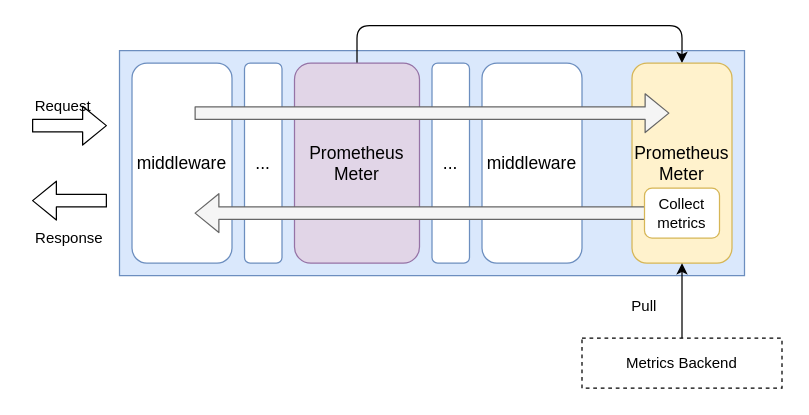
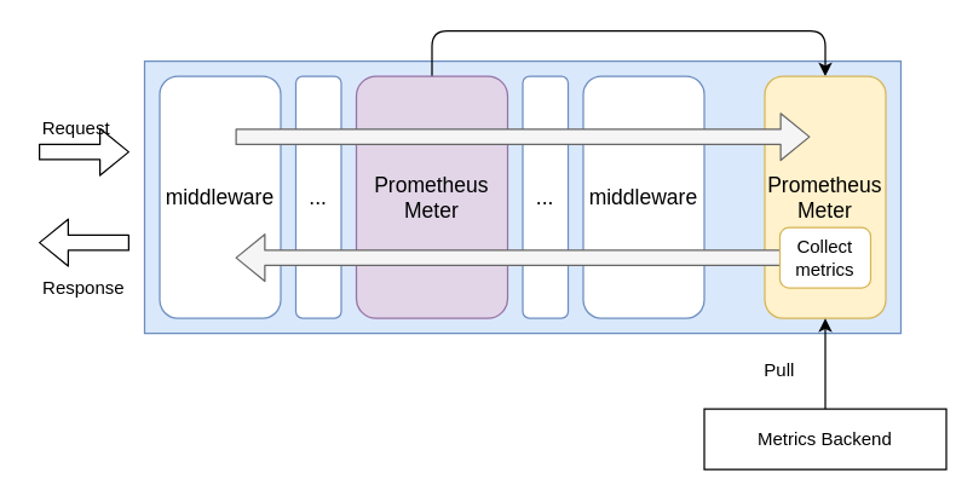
  <mxCell id="0" />
  <mxCell id="1" parent="0" />
  <mxCell id="2" value="" style="rounded=0;whiteSpace=wrap;html=1;fillColor=#dae8fc;strokeColor=#6c8ebf;shadow=0;" parent="1" vertex="1"><mxGeometry x="95" y="40" width="500" height="180" as="geometry" /></mxCell>
  <mxCell id="3" style="edgeStyle=elbowEdgeStyle;html=1;exitX=0.5;exitY=0;exitDx=0;exitDy=0;entryX=0.5;entryY=0;entryDx=0;entryDy=0;" edge="1" parent="1" source="4" target="5"><mxGeometry relative="1" as="geometry"><Array as="points"><mxPoint x="415" y="20" /></Array></mxGeometry></mxCell>
  <mxCell id="4" value="Prometheus&lt;br&gt;Meter" style="rounded=1;whiteSpace=wrap;html=1;fontSize=14;strokeColor=#9673a6;fillColor=#e1d5e7;arcSize=13;" vertex="1" parent="1"><mxGeometry x="235" y="50" width="100" height="160" as="geometry" /></mxCell>
  <mxCell id="5" value="Prometheus&lt;br&gt;Meter" style="rounded=1;whiteSpace=wrap;html=1;fontSize=14;strokeColor=#d6b656;fillColor=#fff2cc;" parent="1" vertex="1"><mxGeometry x="505" y="50" width="80" height="160" as="geometry" /></mxCell>
  <mxCell id="6" value="middleware" style="rounded=1;whiteSpace=wrap;html=1;fontSize=14;strokeColor=#6c8ebf;fillColor=default;" parent="1" vertex="1"><mxGeometry x="105" y="50" width="80" height="160" as="geometry" /></mxCell>
  <mxCell id="7" value="..." style="rounded=1;whiteSpace=wrap;html=1;fontSize=14;strokeColor=#6c8ebf;fillColor=default;" parent="1" vertex="1"><mxGeometry x="195" y="50" width="30" height="160" as="geometry" /></mxCell>
  <mxCell id="8" value="middleware" style="rounded=1;whiteSpace=wrap;html=1;fontSize=14;strokeColor=#6c8ebf;fillColor=default;" parent="1" vertex="1"><mxGeometry x="385" y="50" width="80" height="160" as="geometry" /></mxCell>
  <mxCell id="9" value="..." style="rounded=1;whiteSpace=wrap;html=1;fontSize=14;strokeColor=#6c8ebf;fillColor=default;" parent="1" vertex="1"><mxGeometry x="345" y="50" width="30" height="160" as="geometry" /></mxCell>
  <mxCell id="10" value="" style="shape=flexArrow;endArrow=classic;html=1;" parent="1" edge="1"><mxGeometry width="50" height="50" relative="1" as="geometry"><mxPoint x="25" y="100" as="sourcePoint" /><mxPoint x="85" y="100" as="targetPoint" /></mxGeometry></mxCell>
  <mxCell id="11" value="Request" style="text;html=1;strokeColor=none;fillColor=none;align=center;verticalAlign=middle;whiteSpace=wrap;rounded=0;" parent="1" vertex="1"><mxGeometry x="20" y="75" width="60" height="20" as="geometry" /></mxCell>
  <mxCell id="12" value="" style="shape=flexArrow;endArrow=classic;html=1;" parent="1" edge="1"><mxGeometry width="50" height="50" relative="1" as="geometry"><mxPoint x="85" y="160" as="sourcePoint" /><mxPoint x="25" y="160" as="targetPoint" /></mxGeometry></mxCell>
  <mxCell id="13" value="Response" style="text;html=1;strokeColor=none;fillColor=none;align=center;verticalAlign=middle;whiteSpace=wrap;rounded=0;" parent="1" vertex="1"><mxGeometry x="25" y="180" width="60" height="20" as="geometry" /></mxCell>
  <mxCell id="14" value="" style="shape=flexArrow;endArrow=classic;html=1;fillColor=#f5f5f5;strokeColor=#666666;" parent="1" edge="1"><mxGeometry width="50" height="50" relative="1" as="geometry"><mxPoint x="155" y="90" as="sourcePoint" /><mxPoint x="535" y="90" as="targetPoint" /></mxGeometry></mxCell>
  <mxCell id="15" value="" style="shape=flexArrow;endArrow=classic;html=1;fillColor=#f5f5f5;strokeColor=#666666;" parent="1" edge="1"><mxGeometry width="50" height="50" relative="1" as="geometry"><mxPoint x="535" y="170" as="sourcePoint" /><mxPoint x="155" y="170" as="targetPoint" /></mxGeometry></mxCell>
  <mxCell id="16" value="Collect&lt;br&gt;metrics" style="rounded=1;whiteSpace=wrap;html=1;fillColor=default;strokeColor=#d6b656;" parent="1" vertex="1"><mxGeometry x="515" y="150" width="60" height="40" as="geometry" /></mxCell>
  <mxCell id="17" style="html=1;exitX=0.5;exitY=0;exitDx=0;exitDy=0;entryX=0.5;entryY=1;entryDx=0;entryDy=0;" parent="1" source="18" target="5" edge="1"><mxGeometry relative="1" as="geometry"><mxPoint x="505" y="210" as="targetPoint" /></mxGeometry></mxCell>
- <mxCell id="18" value="Metrics Backend" style="rounded=1;whiteSpace=wrap;html=1;arcSize=0;dashed=1;" parent="1" vertex="1"><mxGeometry x="465" y="270" width="160" height="40" as="geometry" /></mxCell>
+ <mxCell id="18" value="Metrics Backend" style="rounded=1;whiteSpace=wrap;html=1;arcSize=0;" parent="1" vertex="1"><mxGeometry x="465" y="270" width="160" height="40" as="geometry" /></mxCell>
  <mxCell id="19" value="Pull" style="text;html=1;strokeColor=none;fillColor=none;align=center;verticalAlign=middle;whiteSpace=wrap;rounded=0;" parent="1" vertex="1"><mxGeometry x="485" y="230" width="60" height="30" as="geometry" /></mxCell>
